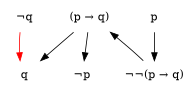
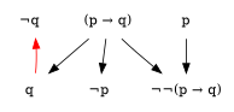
  digraph {
    node [shape=plaintext]
    n1 [label="&not;q"]
    n2 [label=p]
    n3 [label="&not;&not;(p &rarr; q)"]
    n4 [label="(p &rarr; q)"]
    n5 [label="&not;p"]
    n6 [label=q]
    n2 -> n3
-   n3 -> n4
+   n4 -> n3
    n4 -> n5
    n4 -> n6
-   n1 -> n6 [arrowtail=normal color=red]
+   n6 -> n1 [arrowtail=normal color=red]
  }
